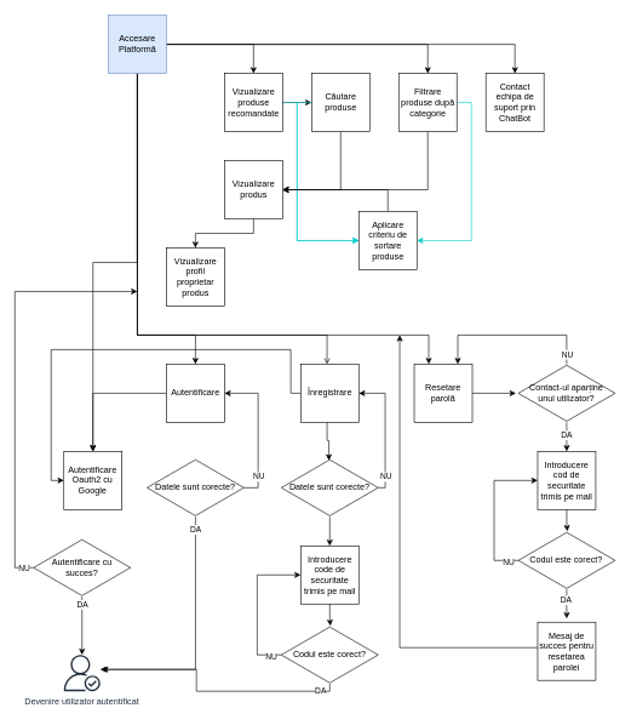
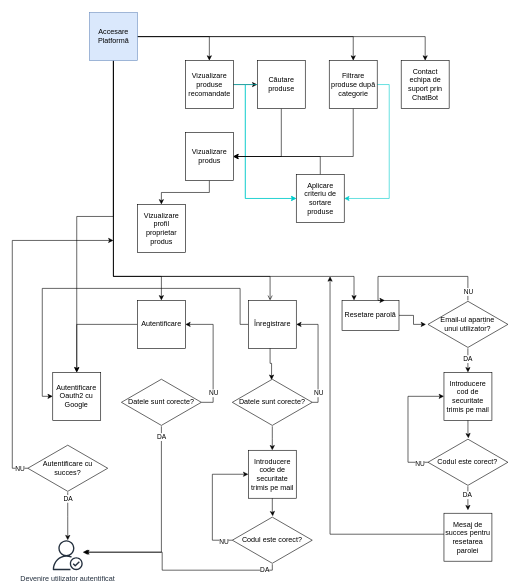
  <mxCell id="0" />
  <mxCell id="1" parent="0" />
  <mxCell id="2" style="edgeStyle=orthogonalEdgeStyle;rounded=0;orthogonalLoop=1;jettySize=auto;html=1;entryX=0.5;entryY=0;entryDx=0;entryDy=0;" parent="1" source="9" target="12" edge="1"><mxGeometry relative="1" as="geometry" /></mxCell>
  <mxCell id="3" style="edgeStyle=orthogonalEdgeStyle;rounded=0;orthogonalLoop=1;jettySize=auto;html=1;" parent="1" source="9" target="31" edge="1"><mxGeometry relative="1" as="geometry" /></mxCell>
  <mxCell id="4" style="edgeStyle=orthogonalEdgeStyle;rounded=0;orthogonalLoop=1;jettySize=auto;html=1;entryX=0.5;entryY=0;entryDx=0;entryDy=0;" parent="1" source="9" target="21" edge="1"><mxGeometry relative="1" as="geometry" /></mxCell>
  <mxCell id="5" style="edgeStyle=orthogonalEdgeStyle;rounded=0;orthogonalLoop=1;jettySize=auto;html=1;entryX=0.5;entryY=0;entryDx=0;entryDy=0;" parent="1" source="9" target="22" edge="1"><mxGeometry relative="1" as="geometry" /></mxCell>
  <mxCell id="6" style="edgeStyle=orthogonalEdgeStyle;rounded=0;orthogonalLoop=1;jettySize=auto;html=1;entryX=0.5;entryY=0;entryDx=0;entryDy=0;" parent="1" source="9" target="26" edge="1"><mxGeometry relative="1" as="geometry"><Array as="points"><mxPoint x="188.66" y="460" /><mxPoint x="268.66" y="460" /></Array></mxGeometry></mxCell>
  <mxCell id="7" style="edgeStyle=orthogonalEdgeStyle;rounded=0;orthogonalLoop=1;jettySize=auto;html=1;exitX=0.5;exitY=1;exitDx=0;exitDy=0;endArrow=open;" parent="1" source="9" target="28" edge="1"><mxGeometry relative="1" as="geometry"><Array as="points"><mxPoint x="189" y="460" /><mxPoint x="450" y="460" /></Array></mxGeometry></mxCell>
  <mxCell id="8" style="edgeStyle=orthogonalEdgeStyle;rounded=0;orthogonalLoop=1;jettySize=auto;html=1;exitX=0.5;exitY=1;exitDx=0;exitDy=0;" parent="1" source="9" target="30" edge="1"><mxGeometry relative="1" as="geometry"><Array as="points"><mxPoint x="189" y="460" /><mxPoint x="590" y="460" /></Array></mxGeometry></mxCell>
  <mxCell id="9" value="Accesare Platformă" style="whiteSpace=wrap;html=1;aspect=fixed;fillColor=#dae8fc;strokeColor=#6c8ebf;" parent="1" vertex="1"><mxGeometry x="148.66" y="20" width="80" height="80" as="geometry" /></mxCell>
  <mxCell id="10" style="edgeStyle=orthogonalEdgeStyle;rounded=0;orthogonalLoop=1;jettySize=auto;html=1;" parent="1" source="12" target="18" edge="1"><mxGeometry relative="1" as="geometry" /></mxCell>
  <mxCell id="11" style="edgeStyle=orthogonalEdgeStyle;rounded=0;orthogonalLoop=1;jettySize=auto;html=1;entryX=0;entryY=0.5;entryDx=0;entryDy=0;strokeColor=#00CCCC;" parent="1" source="12" target="24" edge="1"><mxGeometry relative="1" as="geometry"><Array as="points"><mxPoint x="408.66" y="140" /><mxPoint x="408.66" y="330" /></Array></mxGeometry></mxCell>
  <mxCell id="12" value="Vizualizare produse recomandate" style="whiteSpace=wrap;html=1;aspect=fixed;" parent="1" vertex="1"><mxGeometry x="308.66" y="100" width="80" height="80" as="geometry" /></mxCell>
  <mxCell id="13" style="edgeStyle=orthogonalEdgeStyle;rounded=0;orthogonalLoop=1;jettySize=auto;html=1;entryX=0.5;entryY=0;entryDx=0;entryDy=0;" parent="1" source="14" target="15" edge="1"><mxGeometry relative="1" as="geometry" /></mxCell>
  <mxCell id="14" value="Vizualizare produs" style="whiteSpace=wrap;html=1;aspect=fixed;" parent="1" vertex="1"><mxGeometry x="308.66" y="220" width="80" height="80" as="geometry" /></mxCell>
  <mxCell id="15" value="Vizualizare profil proprietar produs" style="whiteSpace=wrap;html=1;aspect=fixed;" parent="1" vertex="1"><mxGeometry x="228.66" y="340" width="80" height="80" as="geometry" /></mxCell>
  <mxCell id="16" style="edgeStyle=orthogonalEdgeStyle;rounded=0;orthogonalLoop=1;jettySize=auto;html=1;entryX=1;entryY=0.5;entryDx=0;entryDy=0;" parent="1" source="18" target="14" edge="1"><mxGeometry relative="1" as="geometry"><Array as="points"><mxPoint x="468.66" y="260" /></Array></mxGeometry></mxCell>
  <mxCell id="17" style="edgeStyle=orthogonalEdgeStyle;rounded=0;orthogonalLoop=1;jettySize=auto;html=1;entryX=0;entryY=0.5;entryDx=0;entryDy=0;strokeColor=#00CCCC;" parent="1" source="18" target="24" edge="1"><mxGeometry relative="1" as="geometry"><Array as="points"><mxPoint x="408.66" y="140" /><mxPoint x="408.66" y="330" /></Array></mxGeometry></mxCell>
  <mxCell id="18" value="Căutare produse" style="whiteSpace=wrap;html=1;aspect=fixed;" parent="1" vertex="1"><mxGeometry x="428.66" y="100" width="80" height="80" as="geometry" /></mxCell>
  <mxCell id="19" style="edgeStyle=orthogonalEdgeStyle;rounded=0;orthogonalLoop=1;jettySize=auto;html=1;exitX=0.5;exitY=1;exitDx=0;exitDy=0;" parent="1" source="21" edge="1"><mxGeometry relative="1" as="geometry"><mxPoint x="388.66" y="260" as="targetPoint" /><Array as="points"><mxPoint x="588.66" y="260" /></Array></mxGeometry></mxCell>
  <mxCell id="20" style="edgeStyle=orthogonalEdgeStyle;rounded=0;orthogonalLoop=1;jettySize=auto;html=1;entryX=1;entryY=0.5;entryDx=0;entryDy=0;strokeColor=#00CCCC;" parent="1" source="21" target="24" edge="1"><mxGeometry relative="1" as="geometry"><Array as="points"><mxPoint x="648.66" y="140" /><mxPoint x="648.66" y="330" /></Array></mxGeometry></mxCell>
  <mxCell id="21" value="Filtrare produse după categorie" style="whiteSpace=wrap;html=1;aspect=fixed;" parent="1" vertex="1"><mxGeometry x="548.66" y="100" width="80" height="80" as="geometry" /></mxCell>
  <mxCell id="22" value="Contact echipa de suport prin ChatBot" style="whiteSpace=wrap;html=1;aspect=fixed;" parent="1" vertex="1"><mxGeometry x="668.66" y="100" width="80" height="80" as="geometry" /></mxCell>
  <mxCell id="23" style="edgeStyle=orthogonalEdgeStyle;rounded=0;orthogonalLoop=1;jettySize=auto;html=1;" parent="1" source="24" edge="1"><mxGeometry relative="1" as="geometry"><mxPoint x="388.66" y="260" as="targetPoint" /><Array as="points"><mxPoint x="533.66" y="260" /></Array></mxGeometry></mxCell>
  <mxCell id="24" value="Aplicare criteriu de sortare produse" style="whiteSpace=wrap;html=1;aspect=fixed;" parent="1" vertex="1"><mxGeometry x="493.66" y="290" width="80" height="80" as="geometry" /></mxCell>
  <mxCell id="25" style="edgeStyle=orthogonalEdgeStyle;rounded=0;orthogonalLoop=1;jettySize=auto;html=1;entryX=0.5;entryY=0;entryDx=0;entryDy=0;" parent="1" source="26" target="31" edge="1"><mxGeometry relative="1" as="geometry" /></mxCell>
  <mxCell id="26" value="Autentificare" style="whiteSpace=wrap;html=1;aspect=fixed;" parent="1" vertex="1"><mxGeometry x="228.66" y="500" width="80" height="80" as="geometry" /></mxCell>
  <mxCell id="27" style="edgeStyle=orthogonalEdgeStyle;rounded=0;orthogonalLoop=1;jettySize=auto;html=1;entryX=0;entryY=0.5;entryDx=0;entryDy=0;" parent="1" source="28" target="31" edge="1"><mxGeometry relative="1" as="geometry"><Array as="points"><mxPoint x="400" y="540" /><mxPoint x="400" y="480" /><mxPoint x="70" y="480" /><mxPoint x="70" y="660" /></Array></mxGeometry></mxCell>
  <mxCell id="28" value="Înregistrare" style="whiteSpace=wrap;html=1;aspect=fixed;" parent="1" vertex="1"><mxGeometry x="413.66" y="500" width="80" height="80" as="geometry" /></mxCell>
  <mxCell id="29" style="edgeStyle=orthogonalEdgeStyle;rounded=0;orthogonalLoop=1;jettySize=auto;html=1;entryX=-0.025;entryY=0.5;entryDx=0;entryDy=0;entryPerimeter=0;" parent="1" source="30" target="42" edge="1"><mxGeometry relative="1" as="geometry"><mxPoint x="610" y="540" as="targetPoint" /></mxGeometry></mxCell>
- <mxCell id="30" value="Resetare parolă" style="whiteSpace=wrap;html=1;aspect=fixed;" parent="1" vertex="1"><mxGeometry x="570" y="500" width="80" height="80" as="geometry" /></mxCell>
+ <mxCell id="30" value="Resetare parolă" style="whiteSpace=wrap;html=1;aspect=fixed;" parent="1" vertex="1"><mxGeometry x="570" y="500" width="95" height="50" as="geometry" /></mxCell>
  <mxCell id="31" value="Autentificare Oauth2 cu Google" style="whiteSpace=wrap;html=1;aspect=fixed;" parent="1" vertex="1"><mxGeometry x="87.49" y="620" width="80" height="80" as="geometry" /></mxCell>
  <mxCell id="32" style="edgeStyle=orthogonalEdgeStyle;rounded=0;orthogonalLoop=1;jettySize=auto;html=1;" parent="1" source="36" edge="1"><mxGeometry relative="1" as="geometry"><mxPoint x="188.665" y="400" as="targetPoint" /><Array as="points"><mxPoint x="20" y="780" /><mxPoint x="20" y="400" /></Array></mxGeometry></mxCell>
  <mxCell id="33" value="NU" style="edgeLabel;html=1;align=center;verticalAlign=middle;resizable=0;points=[];" parent="32" vertex="1" connectable="0"><mxGeometry x="-0.954" relative="1" as="geometry"><mxPoint as="offset" /></mxGeometry></mxCell>
  <mxCell id="34" style="edgeStyle=orthogonalEdgeStyle;rounded=0;orthogonalLoop=1;jettySize=auto;html=1;" parent="1" source="36" target="37" edge="1"><mxGeometry relative="1" as="geometry"><mxPoint x="213.83" y="870" as="targetPoint" /><Array as="points" /></mxGeometry></mxCell>
  <mxCell id="35" value="DA" style="edgeLabel;html=1;align=center;verticalAlign=middle;resizable=0;points=[];" parent="34" vertex="1" connectable="0"><mxGeometry x="-0.739" relative="1" as="geometry"><mxPoint as="offset" /></mxGeometry></mxCell>
  <mxCell id="36" value="Autentificare cu &lt;br&gt;succes?" style="html=1;whiteSpace=wrap;aspect=fixed;shape=isoRectangle;" parent="1" vertex="1"><mxGeometry x="45.83" y="740" width="133.33" height="80" as="geometry" /></mxCell>
  <mxCell id="37" value="Devenire utilizator autentificat" style="sketch=0;outlineConnect=0;fontColor=#232F3E;gradientColor=none;fillColor=#232F3D;strokeColor=none;dashed=0;verticalLabelPosition=bottom;verticalAlign=top;align=center;html=1;fontSize=12;fontStyle=0;aspect=fixed;pointerEvents=1;shape=mxgraph.aws4.authenticated_user;" parent="1" vertex="1"><mxGeometry x="87.49" y="900" width="50" height="50" as="geometry" /></mxCell>
  <mxCell id="38" style="edgeStyle=orthogonalEdgeStyle;rounded=0;orthogonalLoop=1;jettySize=auto;html=1;entryX=0.75;entryY=0;entryDx=0;entryDy=0;" parent="1" source="42" target="30" edge="1"><mxGeometry relative="1" as="geometry"><Array as="points"><mxPoint x="780" y="460" /><mxPoint x="630" y="460" /><mxPoint x="630" y="500" /></Array></mxGeometry></mxCell>
  <mxCell id="39" value="NU" style="edgeLabel;html=1;align=center;verticalAlign=middle;resizable=0;points=[];" parent="38" vertex="1" connectable="0"><mxGeometry x="-0.877" y="-1" relative="1" as="geometry"><mxPoint as="offset" /></mxGeometry></mxCell>
  <mxCell id="40" style="edgeStyle=orthogonalEdgeStyle;rounded=0;orthogonalLoop=1;jettySize=auto;html=1;entryX=0.5;entryY=0;entryDx=0;entryDy=0;" parent="1" source="42" target="43" edge="1"><mxGeometry relative="1" as="geometry" /></mxCell>
  <mxCell id="41" value="DA" style="edgeLabel;html=1;align=center;verticalAlign=middle;resizable=0;points=[];" parent="40" vertex="1" connectable="0"><mxGeometry x="-0.168" relative="1" as="geometry"><mxPoint as="offset" /></mxGeometry></mxCell>
- <mxCell id="42" value="Contact-ul aparține &lt;br&gt;unui utilizator?" style="html=1;whiteSpace=wrap;aspect=fixed;shape=isoRectangle;" parent="1" vertex="1"><mxGeometry x="713.34" y="500" width="133.33" height="80" as="geometry" /></mxCell>
+ <mxCell id="42" value="Email-ul aparține &lt;br&gt;unui utilizator?" style="html=1;whiteSpace=wrap;aspect=fixed;shape=isoRectangle;" parent="1" vertex="1"><mxGeometry x="713.34" y="500" width="133.33" height="80" as="geometry" /></mxCell>
  <mxCell id="43" value="Introducere cod de securitate trimis pe mail" style="whiteSpace=wrap;html=1;aspect=fixed;" parent="1" vertex="1"><mxGeometry x="740" y="620" width="80" height="80" as="geometry" /></mxCell>
  <mxCell id="44" style="edgeStyle=orthogonalEdgeStyle;rounded=0;orthogonalLoop=1;jettySize=auto;html=1;entryX=0;entryY=0.5;entryDx=0;entryDy=0;" parent="1" source="48" target="43" edge="1"><mxGeometry relative="1" as="geometry"><Array as="points"><mxPoint x="680" y="770" /><mxPoint x="680" y="660" /></Array></mxGeometry></mxCell>
  <mxCell id="45" value="NU" style="edgeLabel;html=1;align=center;verticalAlign=middle;resizable=0;points=[];" parent="44" vertex="1" connectable="0"><mxGeometry x="-0.861" y="1" relative="1" as="geometry"><mxPoint as="offset" /></mxGeometry></mxCell>
  <mxCell id="46" style="edgeStyle=orthogonalEdgeStyle;rounded=0;orthogonalLoop=1;jettySize=auto;html=1;" parent="1" source="48" edge="1"><mxGeometry relative="1" as="geometry"><mxPoint x="780.005" y="850" as="targetPoint" /></mxGeometry></mxCell>
  <mxCell id="47" value="DA" style="edgeLabel;html=1;align=center;verticalAlign=middle;resizable=0;points=[];" parent="46" vertex="1" connectable="0"><mxGeometry x="-0.302" y="-1" relative="1" as="geometry"><mxPoint as="offset" /></mxGeometry></mxCell>
  <mxCell id="48" value="Codul este corect?" style="html=1;whiteSpace=wrap;aspect=fixed;shape=isoRectangle;" parent="1" vertex="1"><mxGeometry x="713.34" y="730" width="133.33" height="80" as="geometry" /></mxCell>
  <mxCell id="49" style="edgeStyle=orthogonalEdgeStyle;rounded=0;orthogonalLoop=1;jettySize=auto;html=1;entryX=0.506;entryY=0;entryDx=0;entryDy=0;entryPerimeter=0;" parent="1" source="43" target="48" edge="1"><mxGeometry relative="1" as="geometry" /></mxCell>
  <mxCell id="50" style="edgeStyle=orthogonalEdgeStyle;rounded=0;orthogonalLoop=1;jettySize=auto;html=1;" parent="1" source="51" edge="1"><mxGeometry relative="1" as="geometry"><mxPoint x="550" y="460" as="targetPoint" /><Array as="points"><mxPoint x="550" y="890" /></Array></mxGeometry></mxCell>
  <mxCell id="51" value="Mesaj de succes pentru resetarea parolei" style="whiteSpace=wrap;html=1;aspect=fixed;" parent="1" vertex="1"><mxGeometry x="740" y="855" width="80" height="80" as="geometry" /></mxCell>
  <mxCell id="52" style="edgeStyle=orthogonalEdgeStyle;rounded=0;orthogonalLoop=1;jettySize=auto;html=1;entryX=1;entryY=0.5;entryDx=0;entryDy=0;" parent="1" source="55" target="28" edge="1"><mxGeometry relative="1" as="geometry"><Array as="points"><mxPoint x="530" y="670" /><mxPoint x="530" y="540" /></Array></mxGeometry></mxCell>
  <mxCell id="53" value="NU" style="edgeLabel;html=1;align=center;verticalAlign=middle;resizable=0;points=[];" parent="52" vertex="1" connectable="0"><mxGeometry x="-0.72" relative="1" as="geometry"><mxPoint as="offset" /></mxGeometry></mxCell>
  <mxCell id="54" style="edgeStyle=orthogonalEdgeStyle;rounded=0;orthogonalLoop=1;jettySize=auto;html=1;entryX=0.5;entryY=0;entryDx=0;entryDy=0;" parent="1" source="55" edge="1"><mxGeometry relative="1" as="geometry"><mxPoint x="453.65" y="750" as="targetPoint" /></mxGeometry></mxCell>
  <mxCell id="55" value="Datele sunt corecte?" style="html=1;whiteSpace=wrap;aspect=fixed;shape=isoRectangle;" parent="1" vertex="1"><mxGeometry x="386.99" y="630" width="133.33" height="80" as="geometry" /></mxCell>
  <mxCell id="56" style="edgeStyle=orthogonalEdgeStyle;rounded=0;orthogonalLoop=1;jettySize=auto;html=1;entryX=0.491;entryY=0.031;entryDx=0;entryDy=0;entryPerimeter=0;" parent="1" source="28" target="55" edge="1"><mxGeometry relative="1" as="geometry"><Array as="points"><mxPoint x="450" y="605" /><mxPoint x="453" y="605" /></Array></mxGeometry></mxCell>
  <mxCell id="57" value="Introducere code de securitate trimis pe mail" style="whiteSpace=wrap;html=1;aspect=fixed;" parent="1" vertex="1"><mxGeometry x="413.65" y="750" width="80" height="80" as="geometry" /></mxCell>
  <mxCell id="58" style="edgeStyle=orthogonalEdgeStyle;rounded=0;orthogonalLoop=1;jettySize=auto;html=1;entryX=0;entryY=0.5;entryDx=0;entryDy=0;" parent="1" source="62" target="57" edge="1"><mxGeometry relative="1" as="geometry"><Array as="points"><mxPoint x="353.65" y="900" /><mxPoint x="353.65" y="790" /></Array></mxGeometry></mxCell>
  <mxCell id="59" value="NU" style="edgeLabel;html=1;align=center;verticalAlign=middle;resizable=0;points=[];" parent="58" vertex="1" connectable="0"><mxGeometry x="-0.861" y="1" relative="1" as="geometry"><mxPoint as="offset" /></mxGeometry></mxCell>
  <mxCell id="60" style="edgeStyle=orthogonalEdgeStyle;rounded=0;orthogonalLoop=1;jettySize=auto;html=1;" parent="1" source="62" target="37" edge="1"><mxGeometry relative="1" as="geometry"><mxPoint x="453.655" y="980" as="targetPoint" /><Array as="points"><mxPoint x="454" y="950" /><mxPoint x="270" y="950" /><mxPoint x="270" y="920" /></Array></mxGeometry></mxCell>
  <mxCell id="61" value="DA" style="edgeLabel;html=1;align=center;verticalAlign=middle;resizable=0;points=[];" parent="60" vertex="1" connectable="0"><mxGeometry x="-0.87" y="-2" relative="1" as="geometry"><mxPoint as="offset" /></mxGeometry></mxCell>
  <mxCell id="62" value="Codul este corect?" style="html=1;whiteSpace=wrap;aspect=fixed;shape=isoRectangle;" parent="1" vertex="1"><mxGeometry x="386.99" y="860" width="133.33" height="80" as="geometry" /></mxCell>
  <mxCell id="63" style="edgeStyle=orthogonalEdgeStyle;rounded=0;orthogonalLoop=1;jettySize=auto;html=1;entryX=0.506;entryY=0;entryDx=0;entryDy=0;entryPerimeter=0;" parent="1" source="57" target="62" edge="1"><mxGeometry relative="1" as="geometry" /></mxCell>
  <mxCell id="64" style="edgeStyle=orthogonalEdgeStyle;rounded=0;orthogonalLoop=1;jettySize=auto;html=1;entryX=1;entryY=0.5;entryDx=0;entryDy=0;" parent="1" source="68" target="26" edge="1"><mxGeometry relative="1" as="geometry"><Array as="points"><mxPoint x="355" y="670" /><mxPoint x="355" y="540" /></Array></mxGeometry></mxCell>
  <mxCell id="65" value="NU" style="edgeLabel;html=1;align=center;verticalAlign=middle;resizable=0;points=[];" parent="64" vertex="1" connectable="0"><mxGeometry x="-0.646" relative="1" as="geometry"><mxPoint as="offset" /></mxGeometry></mxCell>
  <mxCell id="66" style="edgeStyle=orthogonalEdgeStyle;rounded=0;orthogonalLoop=1;jettySize=auto;html=1;" parent="1" source="68" edge="1"><mxGeometry relative="1" as="geometry"><mxPoint x="140" y="920" as="targetPoint" /><Array as="points"><mxPoint x="269" y="920" /></Array></mxGeometry></mxCell>
  <mxCell id="67" value="DA" style="edgeLabel;html=1;align=center;verticalAlign=middle;resizable=0;points=[];" parent="66" vertex="1" connectable="0"><mxGeometry x="-0.902" relative="1" as="geometry"><mxPoint as="offset" /></mxGeometry></mxCell>
  <mxCell id="68" value="Datele sunt corecte?" style="html=1;whiteSpace=wrap;aspect=fixed;shape=isoRectangle;" parent="1" vertex="1"><mxGeometry x="202" y="630" width="133.33" height="80" as="geometry" /></mxCell>
